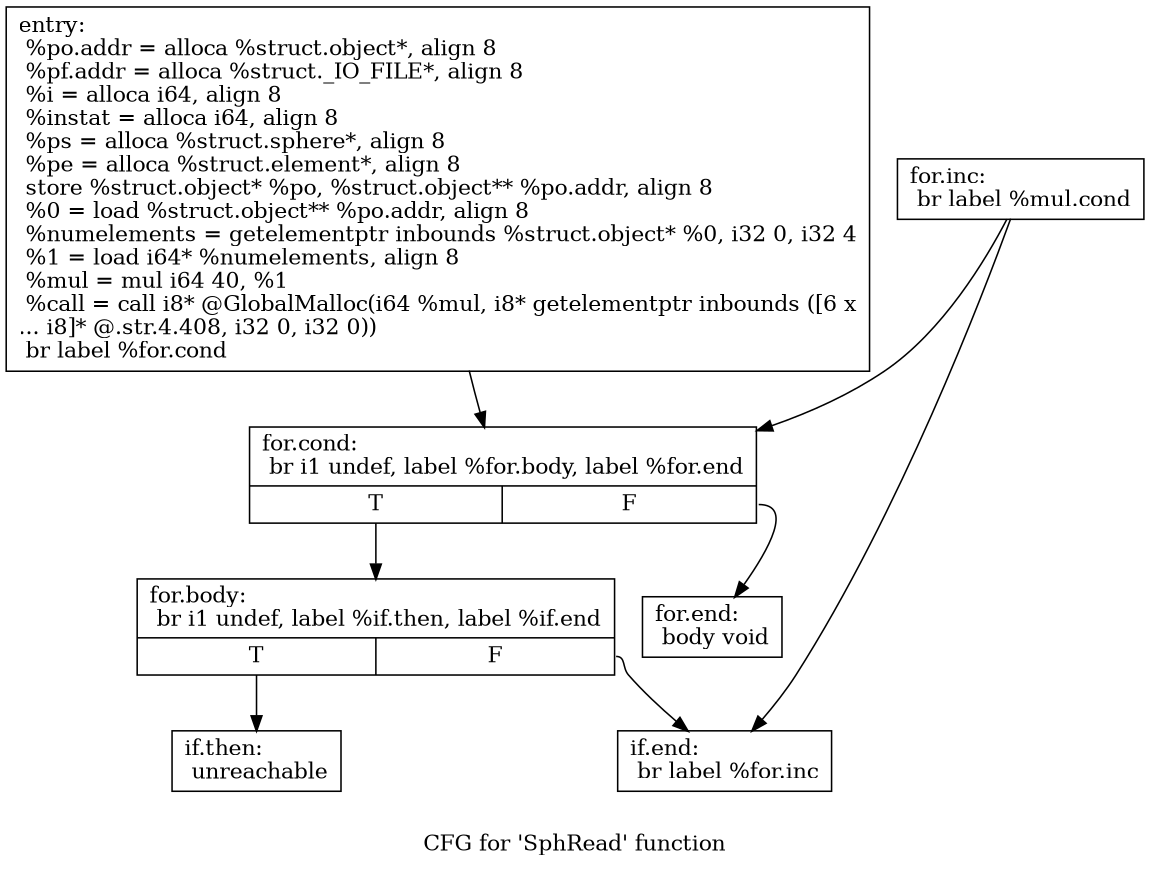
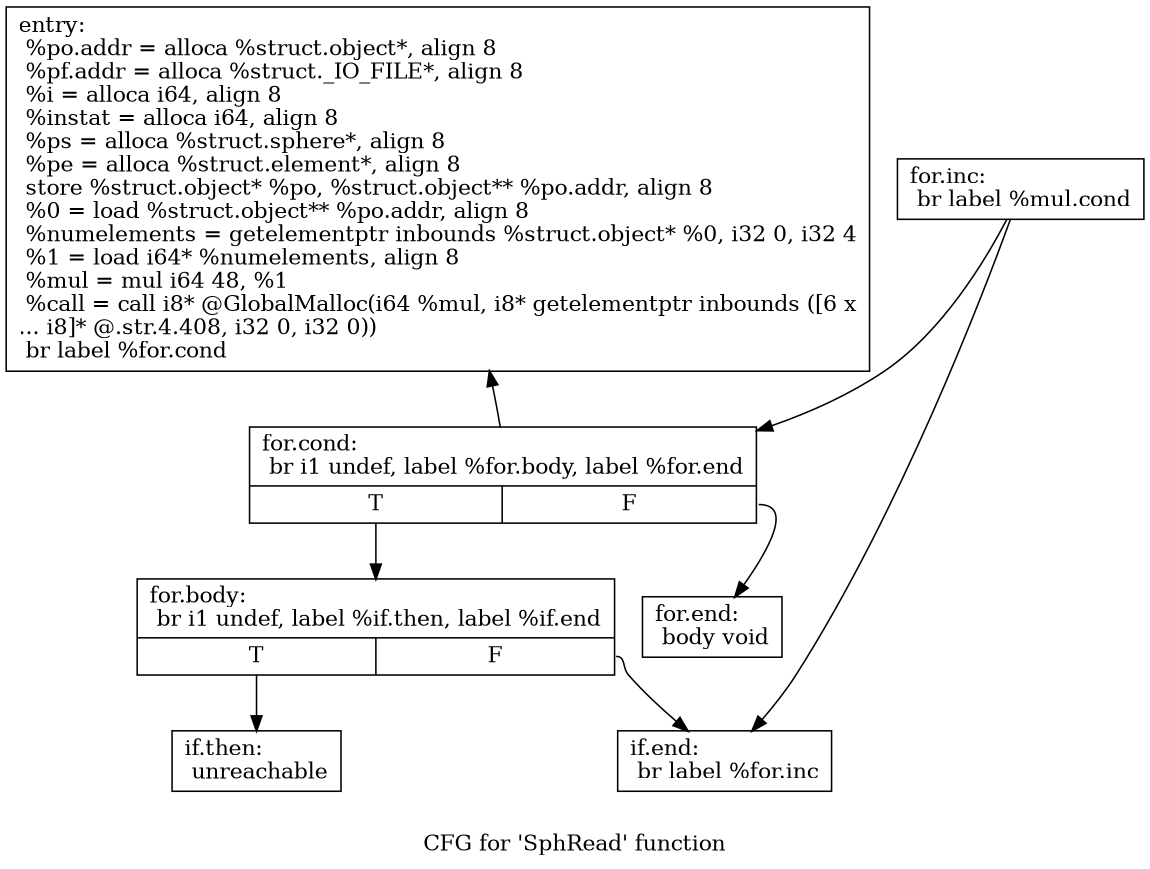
  digraph {
    label="CFG for 'SphRead' function"
    node [shape=record]
-   n1 [label="{entry:\l  %po.addr = alloca %struct.object*, align 8\l  %pf.addr = alloca %struct._IO_FILE*, align 8\l  %i = alloca i64, align 8\l  %instat = alloca i64, align 8\l  %ps = alloca %struct.sphere*, align 8\l  %pe = alloca %struct.element*, align 8\l  store %struct.object* %po, %struct.object** %po.addr, align 8\l  %0 = load %struct.object** %po.addr, align 8\l  %numelements = getelementptr inbounds %struct.object* %0, i32 0, i32 4\l  %1 = load i64* %numelements, align 8\l  %mul = mul i64 40, %1\l  %call = call i8* @GlobalMalloc(i64 %mul, i8* getelementptr inbounds ([6 x\l... i8]* @.str.4.408, i32 0, i32 0))\l  br label %for.cond\l}"]
+   n1 [label="{entry:\l  %po.addr = alloca %struct.object*, align 8\l  %pf.addr = alloca %struct._IO_FILE*, align 8\l  %i = alloca i64, align 8\l  %instat = alloca i64, align 8\l  %ps = alloca %struct.sphere*, align 8\l  %pe = alloca %struct.element*, align 8\l  store %struct.object* %po, %struct.object** %po.addr, align 8\l  %0 = load %struct.object** %po.addr, align 8\l  %numelements = getelementptr inbounds %struct.object* %0, i32 0, i32 4\l  %1 = load i64* %numelements, align 8\l  %mul = mul i64 48, %1\l  %call = call i8* @GlobalMalloc(i64 %mul, i8* getelementptr inbounds ([6 x\l... i8]* @.str.4.408, i32 0, i32 0))\l  br label %for.cond\l}"]
    n2 [label="{for.cond:                                         \l  br i1 undef, label %for.body, label %for.end\l|{<s0>T|<s1>F}}"]
    n3 [label="{for.body:                                         \l  br i1 undef, label %if.then, label %if.end\l|{<s0>T|<s1>F}}"]
    n4 [label="{for.end:                                          \l  body void\l}"]
    n5 [label="{if.then:                                          \l  unreachable\l}"]
    n6 [label="{if.end:                                           \l  br label %for.inc\l}"]
    n7 [label="{for.inc:                                          \l  br label %mul.cond\l}"]
-   n1 -> n2
+   n2 -> n1
    n2 -> n3 [tailport=s0]
    n2 -> n4 [tailport=s1]
    n3 -> n5 [tailport=s0]
    n3 -> n6 [tailport=s1]
    n7 -> n2
    n7 -> n6
  }
